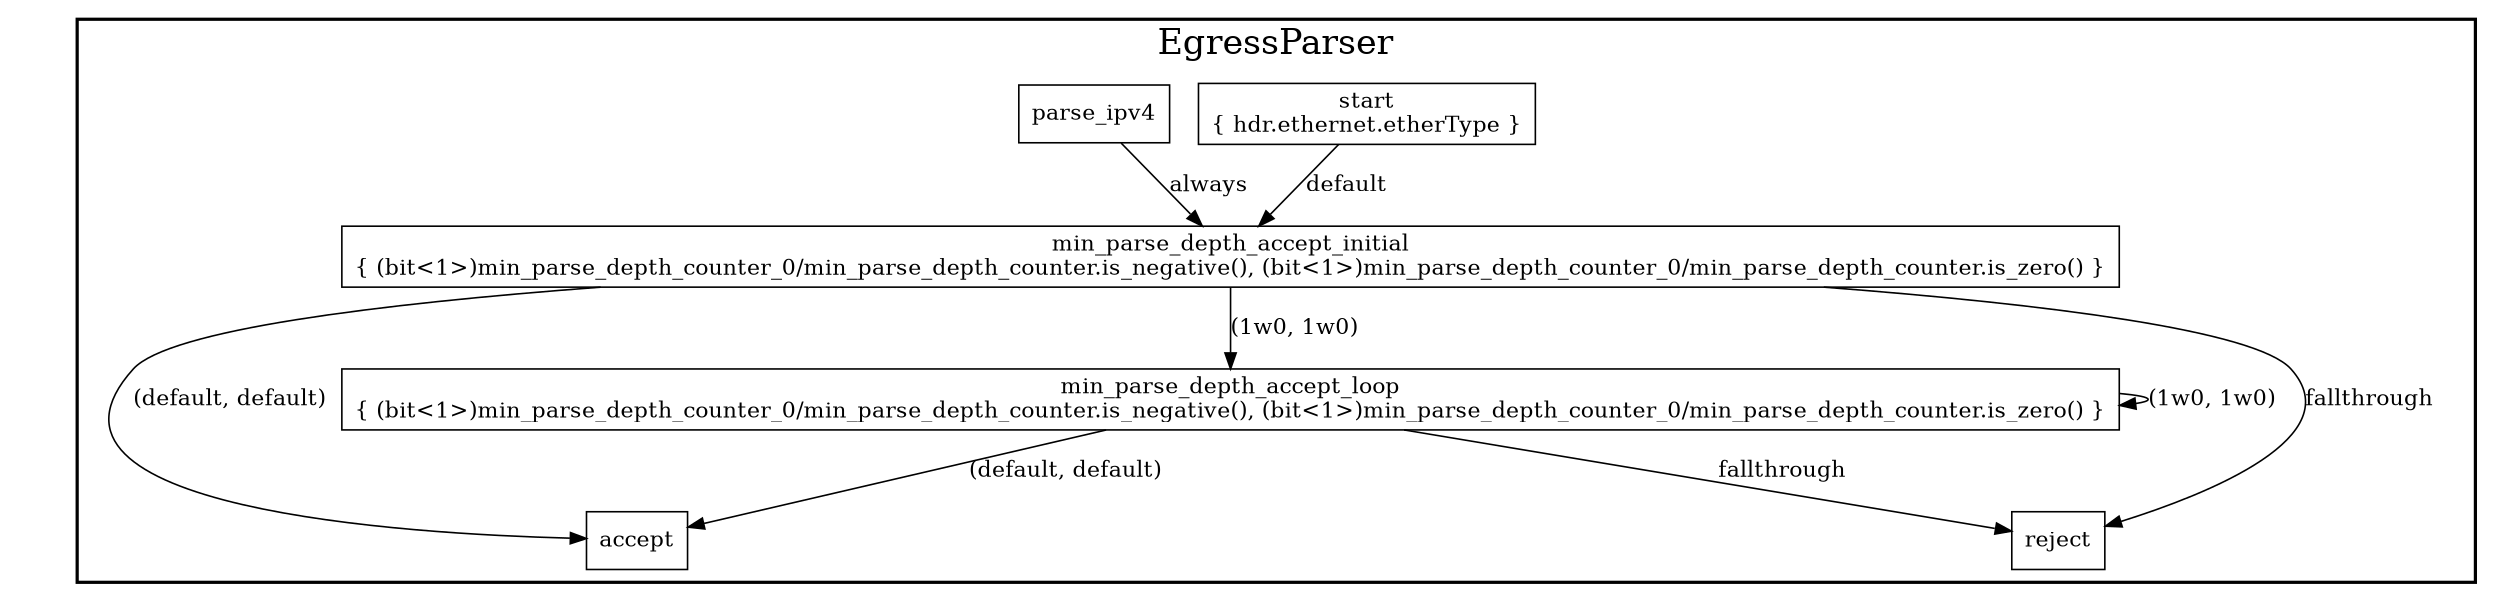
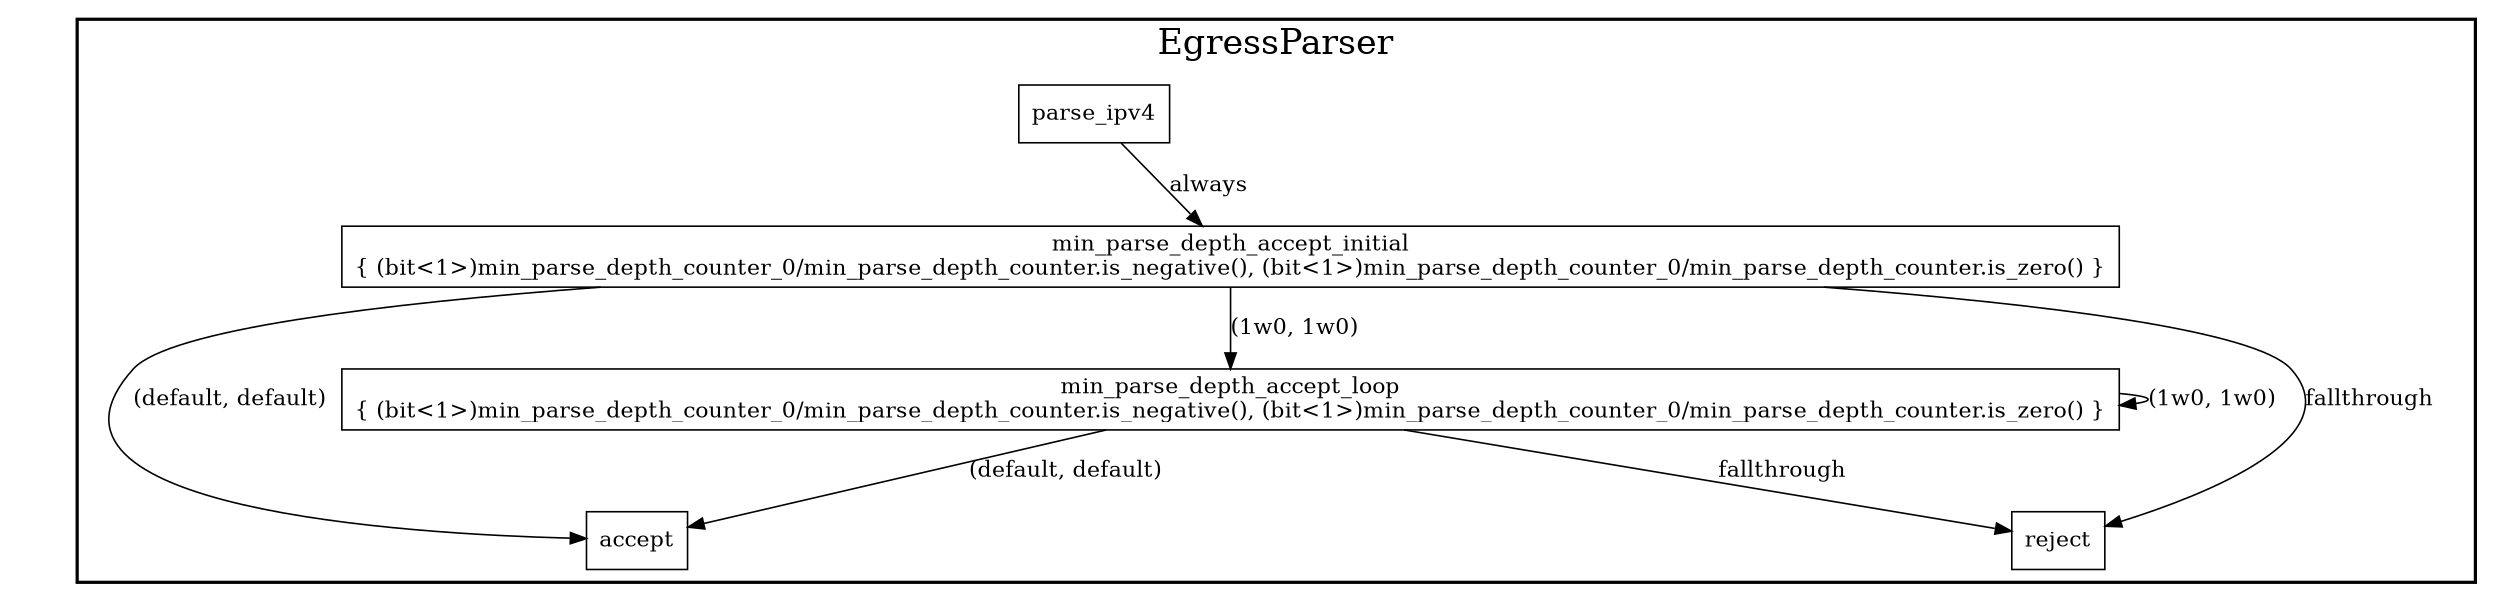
  digraph {
    node [shape=rectangle style=solid]
-   n1 [label="start\n{ hdr.ethernet.etherType }"]
    n2 [label=parse_ipv4]
    n3 [label="min_parse_depth_accept_initial\n{ (bit<1>)min_parse_depth_counter_0/min_parse_depth_counter.is_negative(), (bit<1>)min_parse_depth_counter_0/min_parse_depth_counter.is_zero() }"]
    n4 [label=accept]
    n5 [label=reject]
    n6 [label="min_parse_depth_accept_loop\n{ (bit<1>)min_parse_depth_counter_0/min_parse_depth_counter.is_negative(), (bit<1>)min_parse_depth_counter_0/min_parse_depth_counter.is_zero() }"]
    subgraph cluster_1 {
      fontsize="22pt"
      label=EgressParser
      style=bold
-     n1
      n2
      n3
      n4
      n5
      n6
    }
-   n1 -> n3 [label=default]
    n2 -> n3 [label=always]
    n3 -> n4 [label="(default, default)"]
    n3 -> n5 [label=fallthrough]
    n3 -> n6 [label="(1w0, 1w0)"]
    n6 -> n4 [label="(default, default)"]
    n6 -> n5 [label=fallthrough]
    n6 -> n6 [label="(1w0, 1w0)"]
  }
